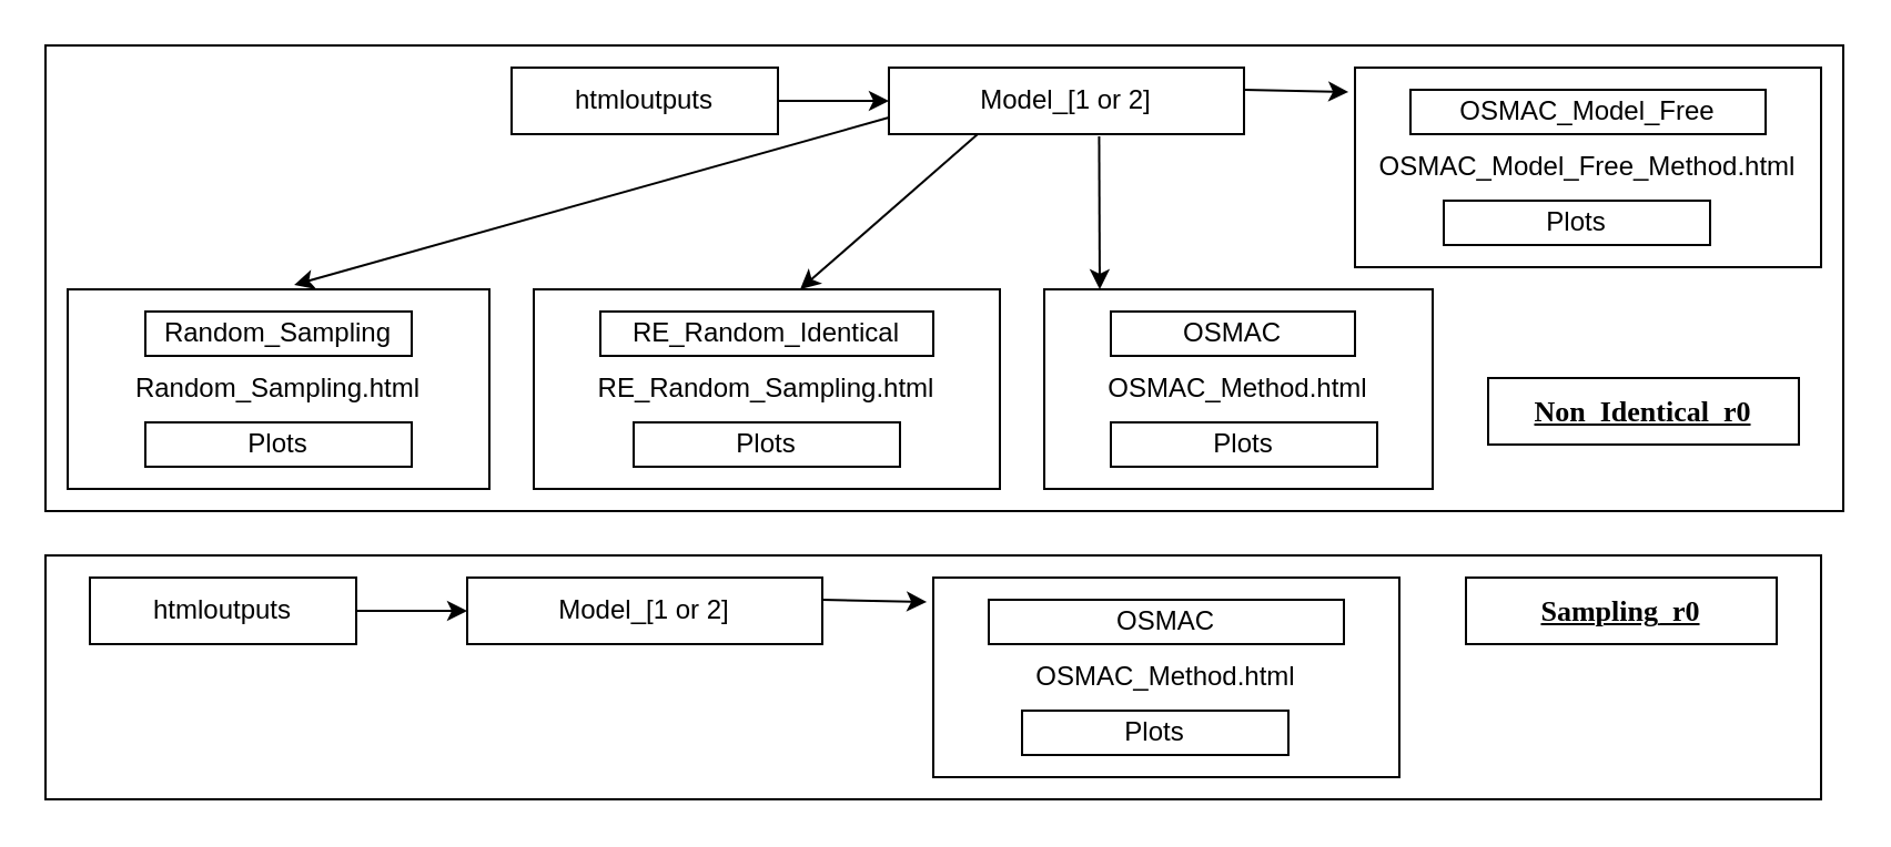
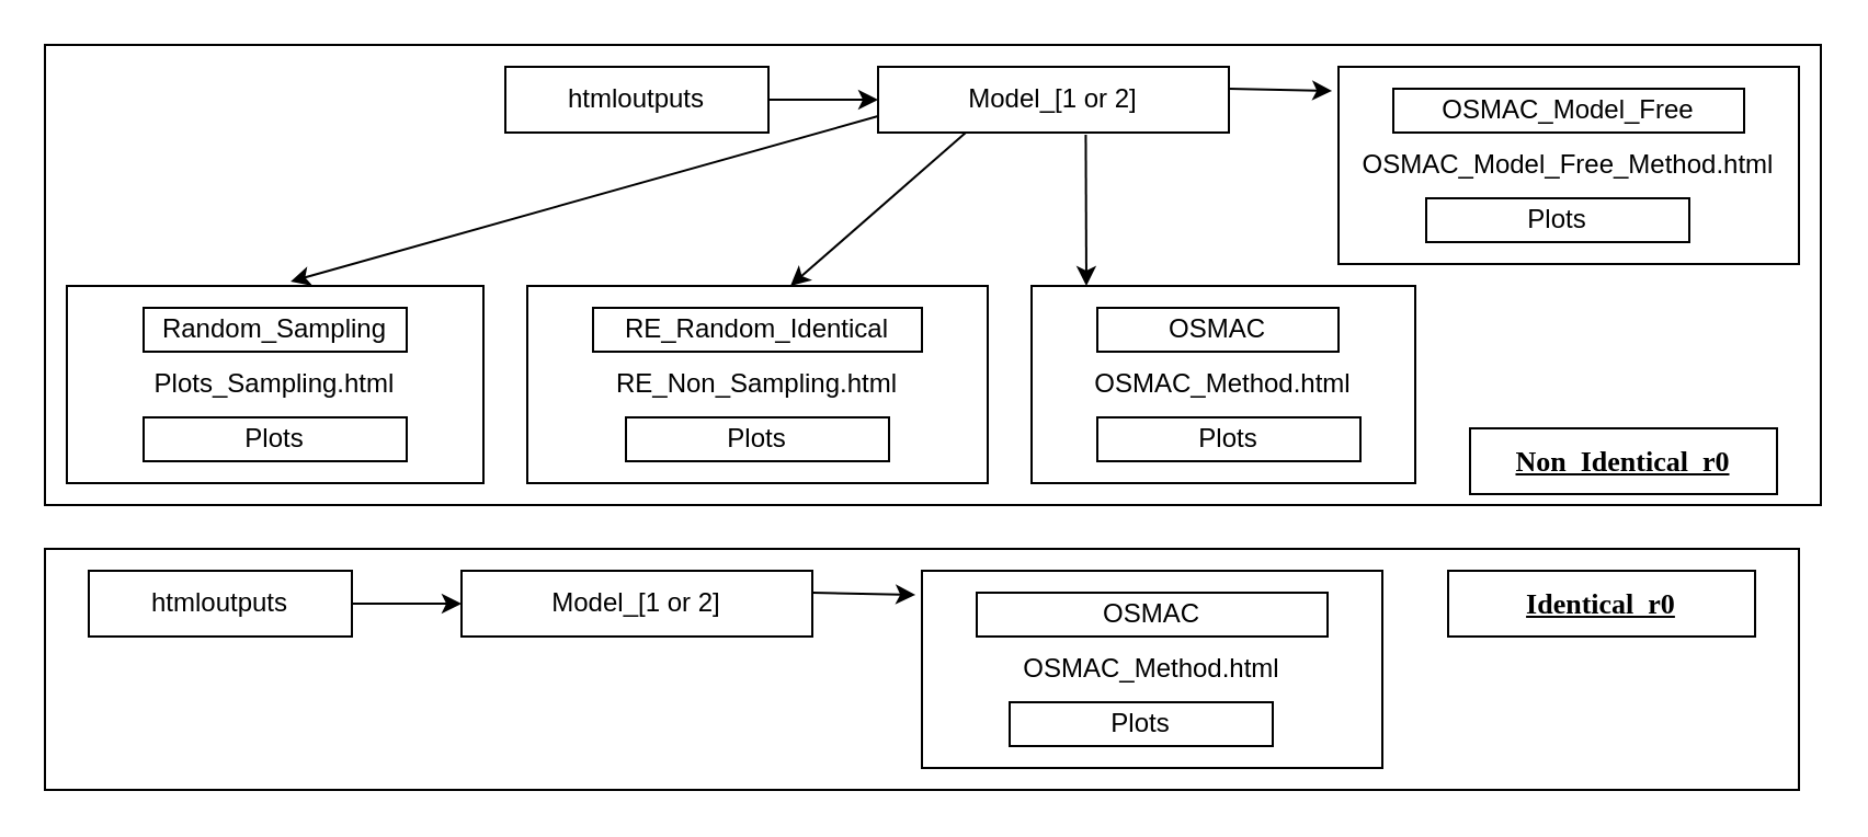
  <mxCell id="0" />
  <mxCell id="1" parent="0" />
  <mxCell id="2" value="" style="rounded=0;whiteSpace=wrap;html=1;fontFamily=Verdana;fontSize=13;fontColor=#000000;" parent="1" vertex="1"><mxGeometry x="20" y="250" width="800" height="110" as="geometry" /></mxCell>
  <mxCell id="3" value="" style="rounded=0;whiteSpace=wrap;html=1;fontFamily=Verdana;fontSize=13;fontColor=#000000;" parent="1" vertex="1"><mxGeometry x="20" y="20" width="810" height="210" as="geometry" /></mxCell>
  <mxCell id="4" value="OSMAC_Method.html" style="rounded=0;whiteSpace=wrap;html=1;" parent="1" vertex="1"><mxGeometry x="470" y="130" width="175" height="90" as="geometry" /></mxCell>
- <mxCell id="5" value="&lt;span style=&quot;white-space: normal&quot;&gt;RE_Random_Sampling.html&lt;/span&gt;" style="rounded=0;whiteSpace=wrap;html=1;" parent="1" vertex="1"><mxGeometry x="240" y="130" width="210" height="90" as="geometry" /></mxCell>
- <mxCell id="6" value="Random_Sampling.html&lt;br&gt;" style="rounded=0;whiteSpace=wrap;html=1;" parent="1" vertex="1"><mxGeometry x="30" y="130" width="190" height="90" as="geometry" /></mxCell>
+ <mxCell id="5" value="&lt;span style=&quot;white-space: normal&quot;&gt;RE_Non_Sampling.html&lt;/span&gt;" style="rounded=0;whiteSpace=wrap;html=1;" parent="1" vertex="1"><mxGeometry x="240" y="130" width="210" height="90" as="geometry" /></mxCell>
+ <mxCell id="6" value="Plots_Sampling.html&lt;br&gt;" style="rounded=0;whiteSpace=wrap;html=1;" parent="1" vertex="1"><mxGeometry x="30" y="130" width="190" height="90" as="geometry" /></mxCell>
  <mxCell id="7" value="" style="edgeStyle=orthogonalEdgeStyle;rounded=0;orthogonalLoop=1;jettySize=auto;html=1;" edge="1" parent="1" source="8" target="9"><mxGeometry relative="1" as="geometry" /></mxCell>
  <mxCell id="8" value="htmloutputs" style="rounded=0;whiteSpace=wrap;html=1;" parent="1" vertex="1"><mxGeometry x="230" y="30" width="120" height="30" as="geometry" /></mxCell>
  <mxCell id="9" value="Model_[1 or 2]" style="rounded=0;whiteSpace=wrap;html=1;" parent="1" vertex="1"><mxGeometry x="400" y="30" width="160" height="30" as="geometry" /></mxCell>
  <mxCell id="10" value="Random_Sampling" style="rounded=0;whiteSpace=wrap;html=1;" parent="1" vertex="1"><mxGeometry x="65" y="140" width="120" height="20" as="geometry" /></mxCell>
  <mxCell id="11" value="RE_Random_Identical" style="rounded=0;whiteSpace=wrap;html=1;" parent="1" vertex="1"><mxGeometry x="270" y="140" width="150" height="20" as="geometry" /></mxCell>
  <mxCell id="12" value="OSMAC" style="rounded=0;whiteSpace=wrap;html=1;" parent="1" vertex="1"><mxGeometry x="500" y="140" width="110" height="20" as="geometry" /></mxCell>
  <mxCell id="13" value="" style="endArrow=classic;html=1;exitX=0;exitY=0.75;exitDx=0;exitDy=0;entryX=0.537;entryY=-0.022;entryDx=0;entryDy=0;entryPerimeter=0;" parent="1" source="9" target="6" edge="1"><mxGeometry width="50" height="50" relative="1" as="geometry"><mxPoint x="142.5" y="130" as="sourcePoint" /><mxPoint x="160" y="110" as="targetPoint" /></mxGeometry></mxCell>
  <mxCell id="14" value="" style="endArrow=classic;html=1;exitX=0.25;exitY=1;exitDx=0;exitDy=0;" parent="1" source="9" edge="1"><mxGeometry width="50" height="50" relative="1" as="geometry"><mxPoint x="310" y="130" as="sourcePoint" /><mxPoint x="360" y="130" as="targetPoint" /></mxGeometry></mxCell>
  <mxCell id="15" value="" style="endArrow=classic;html=1;exitX=0.592;exitY=1.033;exitDx=0;exitDy=0;exitPerimeter=0;" parent="1" source="9" edge="1"><mxGeometry width="50" height="50" relative="1" as="geometry"><mxPoint x="330" y="132" as="sourcePoint" /><mxPoint x="495" y="130" as="targetPoint" /></mxGeometry></mxCell>
  <mxCell id="16" value="Plots" style="rounded=0;whiteSpace=wrap;html=1;" parent="1" vertex="1"><mxGeometry x="65" y="190" width="120" height="20" as="geometry" /></mxCell>
  <mxCell id="17" value="Plots" style="rounded=0;whiteSpace=wrap;html=1;" parent="1" vertex="1"><mxGeometry x="285" y="190" width="120" height="20" as="geometry" /></mxCell>
  <mxCell id="18" value="Plots" style="rounded=0;whiteSpace=wrap;html=1;" parent="1" vertex="1"><mxGeometry x="500" y="190" width="120" height="20" as="geometry" /></mxCell>
  <mxCell id="19" value="OSMAC_Model_Free_Method.html" style="rounded=0;whiteSpace=wrap;html=1;" parent="1" vertex="1"><mxGeometry x="610" y="30" width="210" height="90" as="geometry" /></mxCell>
  <mxCell id="20" value="OSMAC_Model_Free" style="rounded=0;whiteSpace=wrap;html=1;" parent="1" vertex="1"><mxGeometry x="635" y="40" width="160" height="20" as="geometry" /></mxCell>
  <mxCell id="21" value="Plots" style="rounded=0;whiteSpace=wrap;html=1;" parent="1" vertex="1"><mxGeometry x="650" y="90" width="120" height="20" as="geometry" /></mxCell>
  <mxCell id="22" value="" style="endArrow=classic;html=1;exitX=0.592;exitY=1.033;exitDx=0;exitDy=0;exitPerimeter=0;entryX=-0.014;entryY=0.122;entryDx=0;entryDy=0;entryPerimeter=0;" parent="1" target="19" edge="1"><mxGeometry width="50" height="50" relative="1" as="geometry"><mxPoint x="560" y="40" as="sourcePoint" /><mxPoint x="535.28" y="139.01" as="targetPoint" /></mxGeometry></mxCell>
- <mxCell id="23" value="&lt;font color=&quot;#000000&quot;&gt;&lt;b&gt;&lt;u&gt;Non_Identical_r0&lt;/u&gt;&lt;/b&gt;&lt;/font&gt;" style="rounded=0;whiteSpace=wrap;html=1;fontFamily=Verdana;fontSize=13;fontColor=#CC00CC;" parent="1" vertex="1"><mxGeometry x="670" y="170" width="140" height="30" as="geometry" /></mxCell>
+ <mxCell id="23" value="&lt;font color=&quot;#000000&quot;&gt;&lt;b&gt;&lt;u&gt;Non_Identical_r0&lt;/u&gt;&lt;/b&gt;&lt;/font&gt;" style="rounded=0;whiteSpace=wrap;html=1;fontFamily=Verdana;fontSize=13;fontColor=#CC00CC;" parent="1" vertex="1"><mxGeometry x="670" y="195" width="140" height="30" as="geometry" /></mxCell>
  <mxCell id="24" value="" style="edgeStyle=orthogonalEdgeStyle;rounded=0;orthogonalLoop=1;jettySize=auto;html=1;" edge="1" parent="1" source="25" target="26"><mxGeometry relative="1" as="geometry" /></mxCell>
  <mxCell id="25" value="htmloutputs" style="rounded=0;whiteSpace=wrap;html=1;" parent="1" vertex="1"><mxGeometry x="40" y="260" width="120" height="30" as="geometry" /></mxCell>
  <mxCell id="26" value="Model_[1 or 2]" style="rounded=0;whiteSpace=wrap;html=1;" parent="1" vertex="1"><mxGeometry x="210" y="260" width="160" height="30" as="geometry" /></mxCell>
  <mxCell id="27" value="OSMAC_Method.html" style="rounded=0;whiteSpace=wrap;html=1;" parent="1" vertex="1"><mxGeometry x="420" y="260" width="210" height="90" as="geometry" /></mxCell>
  <mxCell id="28" value="OSMAC" style="rounded=0;whiteSpace=wrap;html=1;" parent="1" vertex="1"><mxGeometry x="445" y="270" width="160" height="20" as="geometry" /></mxCell>
  <mxCell id="29" value="Plots" style="rounded=0;whiteSpace=wrap;html=1;" parent="1" vertex="1"><mxGeometry x="460" y="320" width="120" height="20" as="geometry" /></mxCell>
  <mxCell id="30" value="" style="endArrow=classic;html=1;exitX=0.592;exitY=1.033;exitDx=0;exitDy=0;exitPerimeter=0;entryX=-0.014;entryY=0.122;entryDx=0;entryDy=0;entryPerimeter=0;" parent="1" target="27" edge="1"><mxGeometry width="50" height="50" relative="1" as="geometry"><mxPoint x="370" y="270" as="sourcePoint" /><mxPoint x="345.28" y="369.01" as="targetPoint" /></mxGeometry></mxCell>
- <mxCell id="31" value="&lt;font color=&quot;#000000&quot;&gt;&lt;b&gt;&lt;u&gt;Sampling_r0&lt;/u&gt;&lt;/b&gt;&lt;/font&gt;" style="rounded=0;whiteSpace=wrap;html=1;fontFamily=Verdana;fontSize=13;fontColor=#CC00CC;" parent="1" vertex="1"><mxGeometry x="660" y="260" width="140" height="30" as="geometry" /></mxCell>
+ <mxCell id="31" value="&lt;font color=&quot;#000000&quot;&gt;&lt;b&gt;&lt;u&gt;Identical_r0&lt;/u&gt;&lt;/b&gt;&lt;/font&gt;" style="rounded=0;whiteSpace=wrap;html=1;fontFamily=Verdana;fontSize=13;fontColor=#CC00CC;" parent="1" vertex="1"><mxGeometry x="660" y="260" width="140" height="30" as="geometry" /></mxCell>
